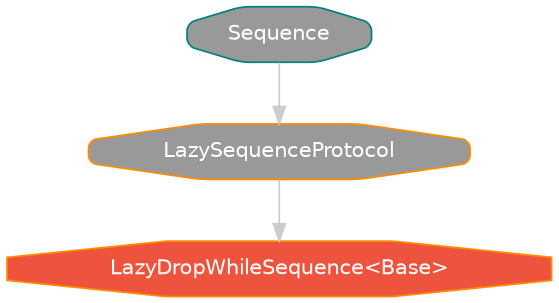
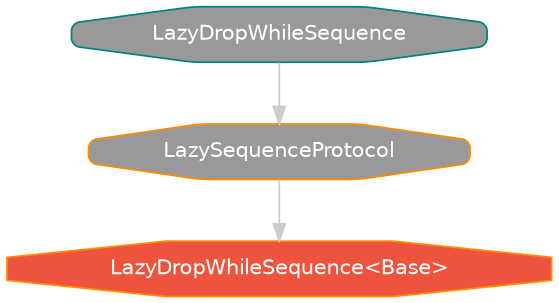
  strict digraph {
    node [color=darkorange fillcolor="#999999" fontcolor=white fontname=Helvetica fontsize=12 margin="0.07,0.05" shape=octagon style="filled,rounded"]
    edge [color="#cccccc"]
    "LazyDropWhileSequence<Base>" [fillcolor="#ee543d" height=0.3 style=filled]
    LazySequenceProtocol [height=0.3]
-   Sequence [color=teal height=0.3]
+   Sequence [color=teal height=0.3 label=LazyDropWhileSequence]
    subgraph sub_1 {
      rank=max
      "LazyDropWhileSequence<Base>"
    }
    LazySequenceProtocol -> "LazyDropWhileSequence<Base>"
    Sequence -> LazySequenceProtocol
  }
